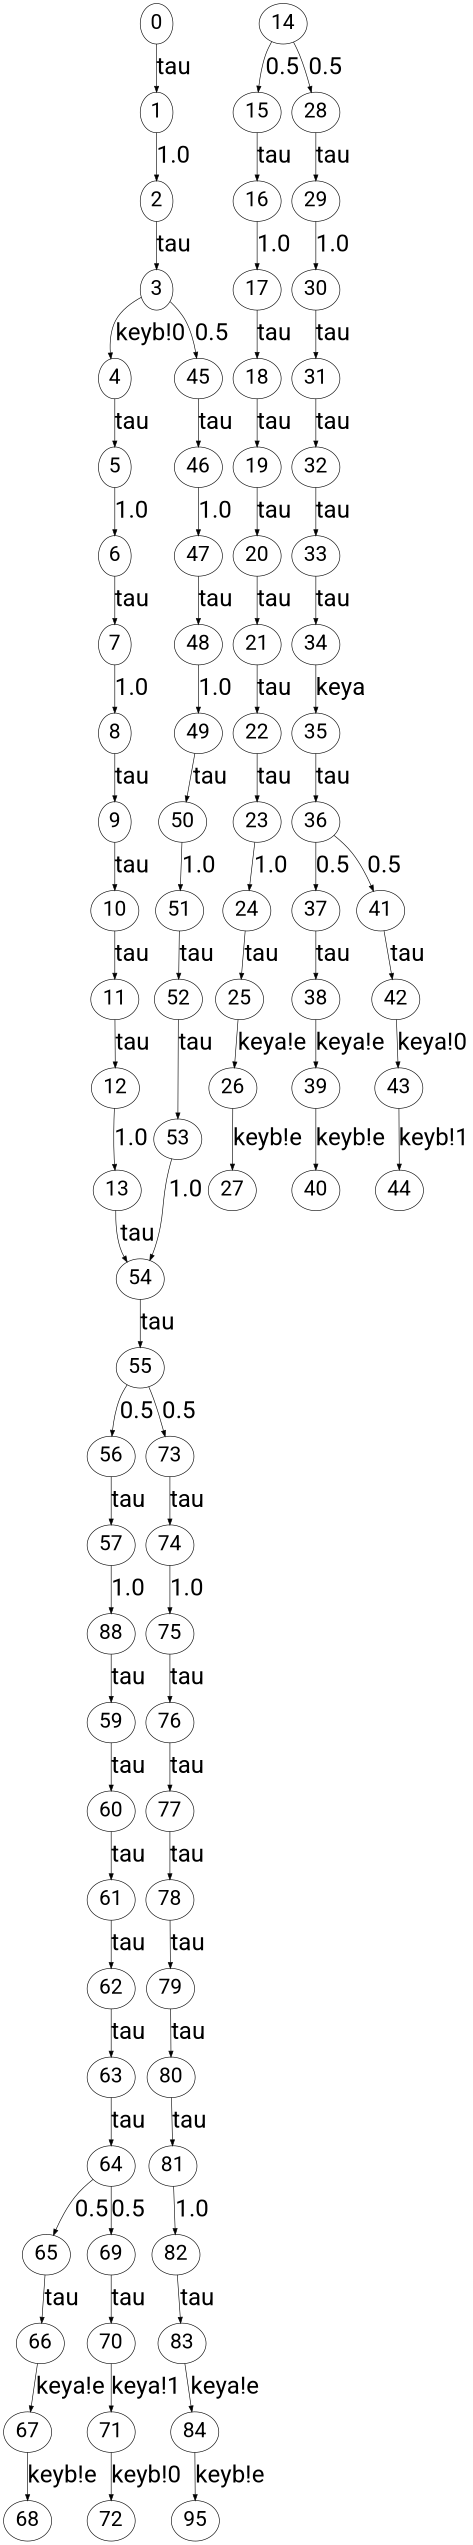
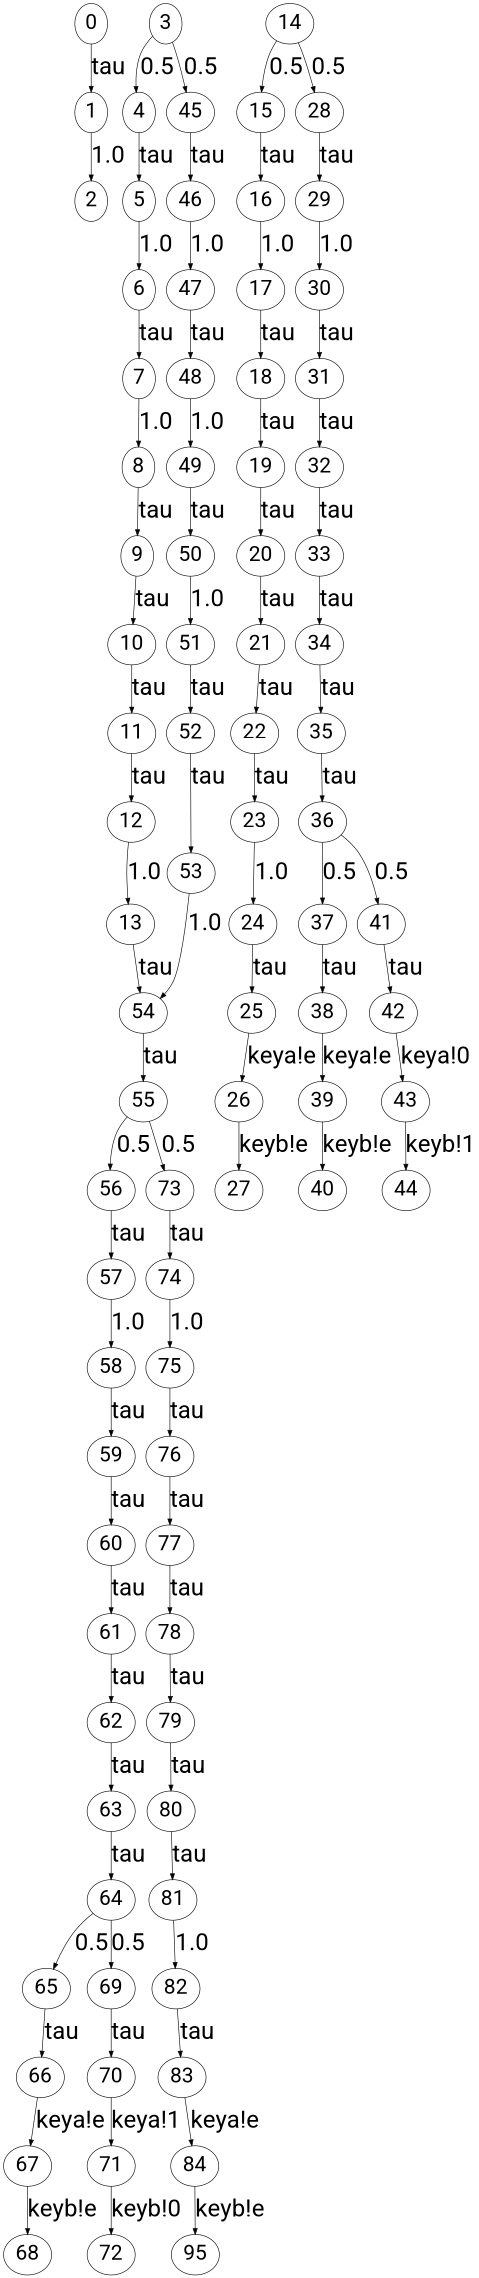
  digraph {
    fontname=Roboto
    node [fontname=Roboto fontsize=35]
    edge [fontname=Roboto fontsize=40]
    0
    1
    2
    3
    4
    45
    5
    46
    6
    7
    8
    9
    10
    11
    12
    13
    54
    14
    15
    28
    16
    29
    17
    18
    19
    20
    21
    22
    23
    24
    25
    26
    27
    30
    31
    32
    33
    34
    35
    36
    37
    41
    38
    42
    39
    40
    43
    44
    47
    48
    49
    50
    51
    52
    53
    55
    56
    73
    57
    74
-   58 [label=88]
+   58
    59
    60
    61
    62
    63
    64
    65
    69
    66
    70
    67
    68
    71
    72
    75
    76
    77
    78
    79
    80
    81
    82
    83
    84
    n86 [label=95]
    0 -> 1 [label=tau]
    1 -> 2 [label=1.0]
-   2 -> 3 [label=tau]
-   3 -> 4 [label="keyb!0"]
+   3 -> 4 [label=0.5]
    3 -> 45 [label=0.5]
    4 -> 5 [label=tau]
    45 -> 46 [label=tau]
    5 -> 6 [label=1.0]
    46 -> 47 [label=1.0]
    6 -> 7 [label=tau]
    7 -> 8 [label=1.0]
    8 -> 9 [label=tau]
    9 -> 10 [label=tau]
    10 -> 11 [label=tau]
    11 -> 12 [label=tau]
    12 -> 13 [label=1.0]
    13 -> 54 [label=tau]
    54 -> 55 [label=tau]
    14 -> 15 [label=0.5]
    14 -> 28 [label=0.5]
    15 -> 16 [label=tau]
    28 -> 29 [label=tau]
    16 -> 17 [label=1.0]
    29 -> 30 [label=1.0]
    17 -> 18 [label=tau]
    18 -> 19 [label=tau]
    19 -> 20 [label=tau]
    20 -> 21 [label=tau]
    21 -> 22 [label=tau]
    22 -> 23 [label=tau]
    23 -> 24 [label=1.0]
    24 -> 25 [label=tau]
    25 -> 26 [label="keya!e"]
    26 -> 27 [label="keyb!e"]
    30 -> 31 [label=tau]
    31 -> 32 [label=tau]
    32 -> 33 [label=tau]
    33 -> 34 [label=tau]
-   34 -> 35 [label=keya]
+   34 -> 35 [label=tau]
    35 -> 36 [label=tau]
    36 -> 37 [label=0.5]
    36 -> 41 [label=0.5]
    37 -> 38 [label=tau]
    41 -> 42 [label=tau]
    38 -> 39 [label="keya!e"]
    42 -> 43 [label="keya!0"]
    39 -> 40 [label="keyb!e"]
    43 -> 44 [label="keyb!1"]
    47 -> 48 [label=tau]
    48 -> 49 [label=1.0]
    49 -> 50 [label=tau]
    50 -> 51 [label=1.0]
    51 -> 52 [label=tau]
    52 -> 53 [label=tau]
    53 -> 54 [label=1.0]
    55 -> 56 [label=0.5]
    55 -> 73 [label=0.5]
    56 -> 57 [label=tau]
    73 -> 74 [label=tau]
    57 -> 58 [label=1.0]
    74 -> 75 [label=1.0]
    58 -> 59 [label=tau]
    59 -> 60 [label=tau]
    60 -> 61 [label=tau]
    61 -> 62 [label=tau]
    62 -> 63 [label=tau]
    63 -> 64 [label=tau]
    64 -> 65 [label=0.5]
    64 -> 69 [label=0.5]
    65 -> 66 [label=tau]
    69 -> 70 [label=tau]
    66 -> 67 [label="keya!e"]
    70 -> 71 [label="keya!1"]
    67 -> 68 [label="keyb!e"]
    71 -> 72 [label="keyb!0"]
    75 -> 76 [label=tau]
    76 -> 77 [label=tau]
    77 -> 78 [label=tau]
    78 -> 79 [label=tau]
    79 -> 80 [label=tau]
    80 -> 81 [label=tau]
    81 -> 82 [label=1.0]
    82 -> 83 [label=tau]
    83 -> 84 [label="keya!e"]
    84 -> n86 [label="keyb!e"]
  }
